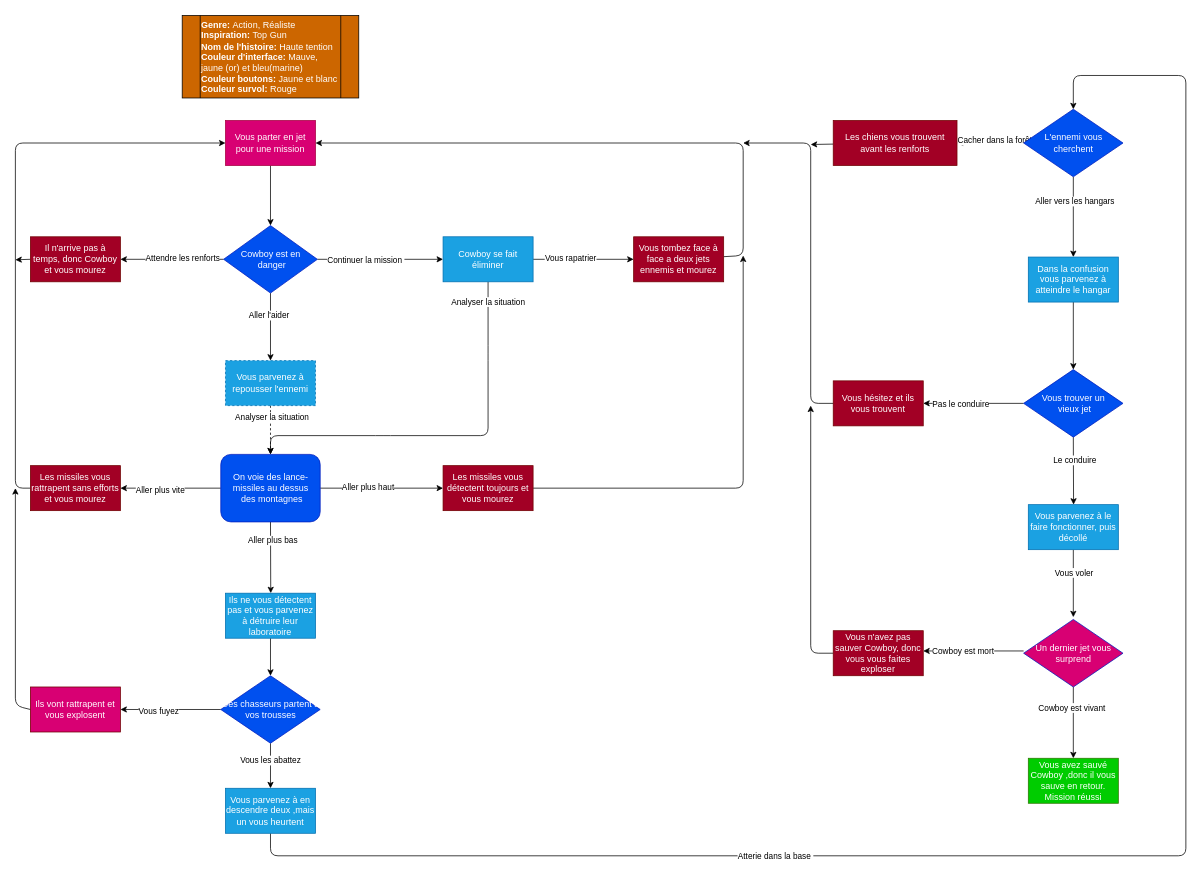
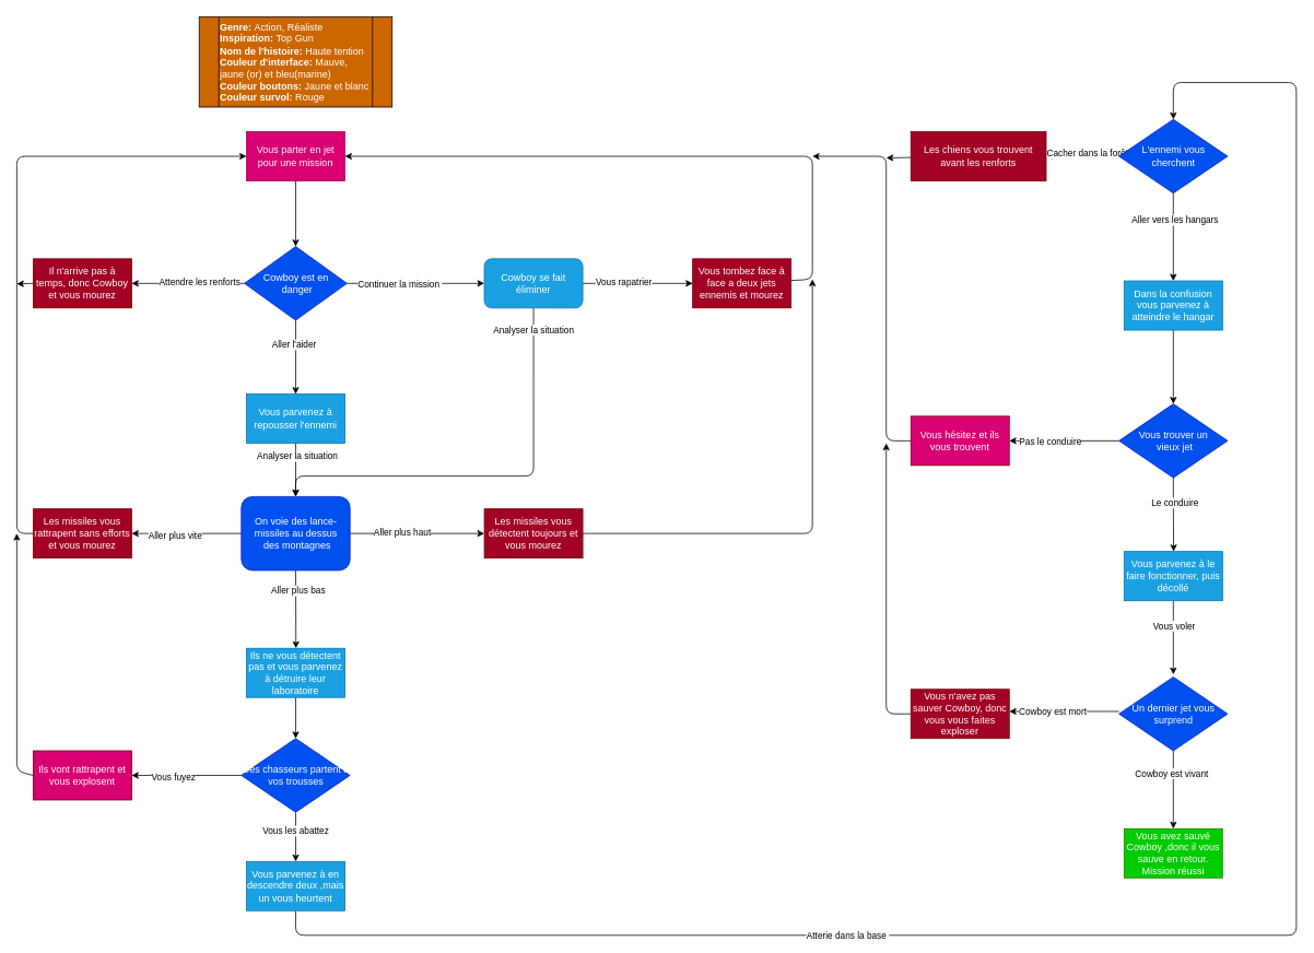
  <mxCell id="0" />
  <mxCell id="1" parent="0" />
  <mxCell id="2" style="edgeStyle=none;html=1;entryX=0.5;entryY=0;entryDx=0;entryDy=0;" parent="1" source="3" target="10" edge="1"><mxGeometry relative="1" as="geometry" /></mxCell>
  <mxCell id="3" value="Vous parter en jet pour une mission" style="whiteSpace=wrap;html=1;fillColor=#d80073;fontColor=#ffffff;strokeColor=#A50040;" parent="1" vertex="1"><mxGeometry x="300" y="160" width="120" height="60" as="geometry" /></mxCell>
  <mxCell id="4" style="edgeStyle=none;html=1;exitX=1;exitY=0.5;exitDx=0;exitDy=0;entryX=0;entryY=0.5;entryDx=0;entryDy=0;" parent="1" source="10" target="29" edge="1"><mxGeometry relative="1" as="geometry"><mxPoint x="570" y="390" as="targetPoint" /><Array as="points" /></mxGeometry></mxCell>
  <mxCell id="5" value="Continuer la mission&amp;nbsp;" style="edgeLabel;html=1;align=center;verticalAlign=middle;resizable=0;points=[];" parent="4" vertex="1" connectable="0"><mxGeometry x="-0.239" relative="1" as="geometry"><mxPoint as="offset" /></mxGeometry></mxCell>
  <mxCell id="6" style="edgeStyle=none;html=1;exitX=0;exitY=0.5;exitDx=0;exitDy=0;entryX=1;entryY=0.5;entryDx=0;entryDy=0;" parent="1" source="10" target="12" edge="1"><mxGeometry relative="1" as="geometry" /></mxCell>
  <mxCell id="7" value="Attendre les renforts" style="edgeLabel;html=1;align=center;verticalAlign=middle;resizable=0;points=[];" parent="6" vertex="1" connectable="0"><mxGeometry x="-0.204" y="-2" relative="1" as="geometry"><mxPoint as="offset" /></mxGeometry></mxCell>
  <mxCell id="8" style="edgeStyle=none;html=1;exitX=0.5;exitY=1;exitDx=0;exitDy=0;entryX=0.5;entryY=0;entryDx=0;entryDy=0;" parent="1" source="10" target="17" edge="1"><mxGeometry relative="1" as="geometry" /></mxCell>
  <mxCell id="9" value="Aller l'aider" style="edgeLabel;html=1;align=center;verticalAlign=middle;resizable=0;points=[];" parent="8" vertex="1" connectable="0"><mxGeometry x="-0.35" y="-3" relative="1" as="geometry"><mxPoint as="offset" /></mxGeometry></mxCell>
  <mxCell id="10" value="&lt;div&gt;&lt;span&gt;Cowboy est en&lt;/span&gt;&lt;/div&gt;&lt;div&gt;&lt;span&gt;&amp;nbsp;danger&lt;/span&gt;&lt;/div&gt;" style="rhombus;whiteSpace=wrap;html=1;align=center;fillColor=#0050ef;fontColor=#ffffff;strokeColor=#001DBC;" parent="1" vertex="1"><mxGeometry x="297.5" y="300" width="125" height="90" as="geometry" /></mxCell>
  <mxCell id="11" style="edgeStyle=none;html=1;exitX=0;exitY=0.5;exitDx=0;exitDy=0;" parent="1" source="12" edge="1"><mxGeometry relative="1" as="geometry"><mxPoint y="345.667" as="targetPoint" x="20" /></mxGeometry></mxCell>
  <mxCell id="12" value="Il n'arrive pas à temps, donc Cowboy et vous mourez" style="whiteSpace=wrap;html=1;fillColor=#a20025;fontColor=#ffffff;strokeColor=#6F0000;" parent="1" vertex="1"><mxGeometry x="40" y="315" width="120" height="60" as="geometry" /></mxCell>
- <mxCell id="13" style="edgeStyle=none;html=1;exitX=0.5;exitY=1;exitDx=0;exitDy=0;entryX=0.5;entryY=0;entryDx=0;entryDy=0;dashed=1;" parent="1" source="17" target="24" edge="1"><mxGeometry relative="1" as="geometry" /></mxCell>
+ <mxCell id="13" style="edgeStyle=none;html=1;exitX=0.5;exitY=1;exitDx=0;exitDy=0;entryX=0.5;entryY=0;entryDx=0;entryDy=0;" parent="1" source="17" target="24" edge="1"><mxGeometry relative="1" as="geometry" /></mxCell>
  <mxCell id="14" value="Analyser la situation" style="edgeLabel;html=1;align=center;verticalAlign=middle;resizable=0;points=[];" parent="13" vertex="1" connectable="0"><mxGeometry x="-0.552" y="1" relative="1" as="geometry"><mxPoint as="offset" /></mxGeometry></mxCell>
  <mxCell id="15" style="edgeStyle=none;html=1;exitX=1;exitY=0.5;exitDx=0;exitDy=0;" parent="1" source="29" target="26" edge="1"><mxGeometry relative="1" as="geometry" /></mxCell>
  <mxCell id="16" value="Vous rapatrier" style="edgeLabel;html=1;align=center;verticalAlign=middle;resizable=0;points=[];" parent="15" vertex="1" connectable="0"><mxGeometry x="-0.271" y="2" relative="1" as="geometry"><mxPoint as="offset" /></mxGeometry></mxCell>
- <mxCell id="17" value="Vous parvenez à repousser l'ennemi" style="whiteSpace=wrap;html=1;fillColor=#1ba1e2;fontColor=#ffffff;strokeColor=#006EAF;dashed=1;" parent="1" vertex="1"><mxGeometry x="300" y="480" width="120" height="60" as="geometry" /></mxCell>
+ <mxCell id="17" value="Vous parvenez à repousser l'ennemi" style="whiteSpace=wrap;html=1;fillColor=#1ba1e2;fontColor=#ffffff;strokeColor=#006EAF;" parent="1" vertex="1"><mxGeometry x="300" y="480" width="120" height="60" as="geometry" /></mxCell>
  <mxCell id="18" style="edgeStyle=none;html=1;exitX=0;exitY=0.5;exitDx=0;exitDy=0;entryX=1;entryY=0.5;entryDx=0;entryDy=0;" parent="1" source="24" target="31" edge="1"><mxGeometry relative="1" as="geometry" /></mxCell>
  <mxCell id="19" value="Aller plus vite" style="edgeLabel;html=1;align=center;verticalAlign=middle;resizable=0;points=[];" parent="18" vertex="1" connectable="0"><mxGeometry x="0.214" y="2" relative="1" as="geometry"><mxPoint as="offset" /></mxGeometry></mxCell>
  <mxCell id="20" style="edgeStyle=none;html=1;entryX=0;entryY=0.5;entryDx=0;entryDy=0;" parent="1" source="24" target="33" edge="1"><mxGeometry relative="1" as="geometry"><mxPoint x="540" y="650" as="targetPoint" /></mxGeometry></mxCell>
  <mxCell id="21" value="Aller plus haut" style="edgeLabel;html=1;align=center;verticalAlign=middle;resizable=0;points=[];" parent="20" vertex="1" connectable="0"><mxGeometry x="-0.233" y="2" relative="1" as="geometry"><mxPoint as="offset" /></mxGeometry></mxCell>
  <mxCell id="22" style="edgeStyle=none;html=1;exitX=0.5;exitY=1;exitDx=0;exitDy=0;" parent="1" source="24" edge="1"><mxGeometry relative="1" as="geometry"><mxPoint x="360.333" y="790" as="targetPoint" /></mxGeometry></mxCell>
  <mxCell id="23" value="Aller plus bas" style="edgeLabel;html=1;align=center;verticalAlign=middle;resizable=0;points=[];" parent="22" vertex="1" connectable="0"><mxGeometry x="-0.471" y="2" relative="1" as="geometry"><mxPoint as="offset" /></mxGeometry></mxCell>
  <mxCell id="24" value="On voie des lance-missiles au dessus&lt;br&gt;&amp;nbsp;des montagnes" style="whiteSpace=wrap;html=1;align=center;fillColor=#0050ef;fontColor=#ffffff;strokeColor=#001DBC;rounded=1;" parent="1" vertex="1"><mxGeometry x="293.75" y="605" width="132.5" height="90" as="geometry" /></mxCell>
  <mxCell id="25" style="edgeStyle=none;html=1;entryX=1;entryY=0.5;entryDx=0;entryDy=0;" parent="1" source="26" target="3" edge="1"><mxGeometry relative="1" as="geometry"><mxPoint x="990" y="345" as="targetPoint" /><Array as="points"><mxPoint x="990" y="340" /><mxPoint x="990" y="190" /></Array></mxGeometry></mxCell>
  <mxCell id="26" value="Vous tombez face à face a deux jets ennemis et mourez" style="whiteSpace=wrap;html=1;fillColor=#a20025;fontColor=#ffffff;strokeColor=#6F0000;" parent="1" vertex="1"><mxGeometry x="844" y="315" width="120" height="60" as="geometry" /></mxCell>
  <mxCell id="27" style="edgeStyle=none;html=1;entryX=0.5;entryY=0;entryDx=0;entryDy=0;" parent="1" source="29" target="24" edge="1"><mxGeometry relative="1" as="geometry"><Array as="points"><mxPoint x="650" y="470" /><mxPoint x="650" y="580" /><mxPoint x="510" y="580" /><mxPoint x="360" y="580" /></Array></mxGeometry></mxCell>
  <mxCell id="28" value="Analyser la situation" style="edgeLabel;html=1;align=center;verticalAlign=middle;resizable=0;points=[];" parent="27" vertex="1" connectable="0"><mxGeometry x="-0.899" y="-1" relative="1" as="geometry"><mxPoint as="offset" /></mxGeometry></mxCell>
- <mxCell id="29" value="Cowboy se fait éliminer" style="whiteSpace=wrap;html=1;fillColor=#1ba1e2;fontColor=#ffffff;strokeColor=#006EAF;" parent="1" vertex="1"><mxGeometry x="590" y="315" width="120" height="60" as="geometry" /></mxCell>
+ <mxCell id="29" value="Cowboy se fait éliminer" style="whiteSpace=wrap;html=1;fillColor=#1ba1e2;fontColor=#ffffff;strokeColor=#006EAF;rounded=1;" parent="1" vertex="1"><mxGeometry x="590" y="315" width="120" height="60" as="geometry" /></mxCell>
  <mxCell id="30" style="edgeStyle=none;html=1;exitX=0;exitY=0.5;exitDx=0;exitDy=0;entryX=0;entryY=0.5;entryDx=0;entryDy=0;" parent="1" source="31" target="3" edge="1"><mxGeometry relative="1" as="geometry"><Array as="points"><mxPoint y="650" x="20" /><mxPoint y="190" x="20" /></Array></mxGeometry></mxCell>
  <mxCell id="31" value="Les missiles vous rattrapent sans efforts et vous mourez" style="whiteSpace=wrap;html=1;fillColor=#a20025;fontColor=#ffffff;strokeColor=#6F0000;" parent="1" vertex="1"><mxGeometry x="40" y="620" width="120" height="60" as="geometry" /></mxCell>
  <mxCell id="32" style="edgeStyle=none;html=1;exitX=1;exitY=0.5;exitDx=0;exitDy=0;" parent="1" source="33" edge="1"><mxGeometry relative="1" as="geometry"><mxPoint x="990" y="340" as="targetPoint" /><Array as="points"><mxPoint x="990" y="650" /></Array></mxGeometry></mxCell>
  <mxCell id="33" value="Les missiles vous détectent toujours et vous mourez" style="whiteSpace=wrap;html=1;fillColor=#a20025;fontColor=#ffffff;strokeColor=#6F0000;" parent="1" vertex="1"><mxGeometry x="590" y="620" width="120" height="60" as="geometry" /></mxCell>
  <mxCell id="34" style="edgeStyle=none;html=1;" parent="1" source="35" edge="1"><mxGeometry relative="1" as="geometry"><mxPoint x="360" y="900" as="targetPoint" /></mxGeometry></mxCell>
  <mxCell id="35" value="Ils ne vous détectent pas et vous parvenez à détruire leur laboratoire" style="whiteSpace=wrap;html=1;fillColor=#1ba1e2;fontColor=#ffffff;strokeColor=#006EAF;" parent="1" vertex="1"><mxGeometry x="300" y="790" width="120" height="60" as="geometry" /></mxCell>
  <mxCell id="36" style="edgeStyle=none;html=1;entryX=0.5;entryY=0;entryDx=0;entryDy=0;" parent="1" source="40" target="45" edge="1"><mxGeometry relative="1" as="geometry"><mxPoint x="510" y="945" as="targetPoint" /></mxGeometry></mxCell>
  <mxCell id="37" value="Vous les abattez" style="edgeLabel;html=1;align=center;verticalAlign=middle;resizable=0;points=[];" parent="36" vertex="1" connectable="0"><mxGeometry x="-0.259" y="-2" relative="1" as="geometry"><mxPoint x="1" as="offset" /></mxGeometry></mxCell>
  <mxCell id="38" style="edgeStyle=none;html=1;entryX=1;entryY=0.5;entryDx=0;entryDy=0;" parent="1" source="40" target="42" edge="1"><mxGeometry relative="1" as="geometry"><mxPoint x="210" y="945" as="targetPoint" /></mxGeometry></mxCell>
  <mxCell id="39" value="Vous fuyez" style="edgeLabel;html=1;align=center;verticalAlign=middle;resizable=0;points=[];" parent="38" vertex="1" connectable="0"><mxGeometry x="0.24" y="2" relative="1" as="geometry"><mxPoint as="offset" /></mxGeometry></mxCell>
  <mxCell id="40" value="Des chasseurs partent à vos trousses" style="rhombus;whiteSpace=wrap;html=1;align=center;fillColor=#0050ef;fontColor=#ffffff;strokeColor=#001DBC;" parent="1" vertex="1"><mxGeometry x="293.75" y="900" width="132.5" height="90" as="geometry" /></mxCell>
  <mxCell id="41" style="edgeStyle=none;html=1;exitX=0;exitY=0.5;exitDx=0;exitDy=0;" parent="1" source="42" edge="1"><mxGeometry relative="1" as="geometry"><mxPoint y="650" as="targetPoint" x="20" /><Array as="points"><mxPoint y="940" x="20" /></Array></mxGeometry></mxCell>
  <mxCell id="42" value="Ils vont rattrapent et vous explosent" style="whiteSpace=wrap;html=1;fillColor=#d80073;fontColor=#ffffff;strokeColor=#6F0000;" parent="1" vertex="1"><mxGeometry x="40" y="915" width="120" height="60" as="geometry" /></mxCell>
  <mxCell id="43" style="edgeStyle=none;html=1;exitX=0.5;exitY=1;exitDx=0;exitDy=0;entryX=0.5;entryY=0;entryDx=0;entryDy=0;" parent="1" source="45" target="50" edge="1"><mxGeometry relative="1" as="geometry"><mxPoint x="1430" y="100" as="targetPoint" /><Array as="points"><mxPoint x="360" y="1140" /><mxPoint x="1580" y="1140" /><mxPoint x="1580" y="100" /><mxPoint x="1430" y="100" /></Array></mxGeometry></mxCell>
  <mxCell id="44" value="Atterie dans la base&amp;nbsp;" style="edgeLabel;html=1;align=center;verticalAlign=middle;resizable=0;points=[];" parent="43" vertex="1" connectable="0"><mxGeometry x="-0.435" relative="1" as="geometry"><mxPoint as="offset" /></mxGeometry></mxCell>
  <mxCell id="45" value="Vous parvenez à en descendre deux ,mais un vous heurtent" style="whiteSpace=wrap;html=1;fillColor=#1ba1e2;fontColor=#ffffff;strokeColor=#006EAF;" parent="1" vertex="1"><mxGeometry x="300" y="1050" width="120" height="60" as="geometry" /></mxCell>
  <mxCell id="46" style="edgeStyle=none;html=1;exitX=0;exitY=0.5;exitDx=0;exitDy=0;entryX=1;entryY=0.5;entryDx=0;entryDy=0;" parent="1" source="50" target="52" edge="1"><mxGeometry relative="1" as="geometry" /></mxCell>
  <mxCell id="47" value="Cacher dans la forêts" style="edgeLabel;html=1;align=center;verticalAlign=middle;resizable=0;points=[];" parent="46" vertex="1" connectable="0"><mxGeometry x="-0.172" y="1" relative="1" as="geometry"><mxPoint x="1" y="-5" as="offset" /></mxGeometry></mxCell>
  <mxCell id="48" style="edgeStyle=none;html=1;exitX=0.5;exitY=1;exitDx=0;exitDy=0;entryX=0.5;entryY=0;entryDx=0;entryDy=0;" parent="1" source="50" target="54" edge="1"><mxGeometry relative="1" as="geometry" /></mxCell>
  <mxCell id="49" value="Aller vers les hangars" style="edgeLabel;html=1;align=center;verticalAlign=middle;resizable=0;points=[];" parent="48" vertex="1" connectable="0"><mxGeometry x="-0.393" y="1" relative="1" as="geometry"><mxPoint as="offset" /></mxGeometry></mxCell>
  <mxCell id="50" value="L'ennemi vous cherchent" style="rhombus;whiteSpace=wrap;html=1;align=center;fillColor=#0050ef;fontColor=#ffffff;strokeColor=#001DBC;" parent="1" vertex="1"><mxGeometry x="1363.75" y="145" width="132.5" height="90" as="geometry" /></mxCell>
  <mxCell id="51" style="edgeStyle=none;html=1;" parent="1" source="52" edge="1"><mxGeometry relative="1" as="geometry"><mxPoint x="1080" y="192" as="targetPoint" /></mxGeometry></mxCell>
  <mxCell id="52" value="Les chiens vous trouvent avant les renforts" style="whiteSpace=wrap;html=1;fillColor=#a20025;fontColor=#ffffff;strokeColor=#6F0000;" parent="1" vertex="1"><mxGeometry x="1110" y="160" width="165" height="60" as="geometry" /></mxCell>
  <mxCell id="53" style="edgeStyle=none;html=1;entryX=0.5;entryY=0;entryDx=0;entryDy=0;" parent="1" source="54" target="59" edge="1"><mxGeometry relative="1" as="geometry" /></mxCell>
  <mxCell id="54" value="Dans la confusion vous parvenez à atteindre le hangar" style="whiteSpace=wrap;html=1;fillColor=#1ba1e2;fontColor=#ffffff;strokeColor=#006EAF;" parent="1" vertex="1"><mxGeometry x="1370" y="342" width="120" height="60" as="geometry" /></mxCell>
  <mxCell id="55" style="edgeStyle=none;html=1;entryX=1;entryY=0.5;entryDx=0;entryDy=0;" parent="1" source="59" target="61" edge="1"><mxGeometry relative="1" as="geometry"><mxPoint x="1240" y="537" as="targetPoint" /><Array as="points"><mxPoint x="1300" y="537" /></Array></mxGeometry></mxCell>
  <mxCell id="56" value="Pas le conduire" style="edgeLabel;html=1;align=center;verticalAlign=middle;resizable=0;points=[];" parent="55" vertex="1" connectable="0"><mxGeometry x="0.267" relative="1" as="geometry"><mxPoint x="1" as="offset" /></mxGeometry></mxCell>
  <mxCell id="57" style="edgeStyle=none;html=1;exitX=0.5;exitY=1;exitDx=0;exitDy=0;" parent="1" source="59" edge="1"><mxGeometry relative="1" as="geometry"><mxPoint x="1430.333" y="672" as="targetPoint" /></mxGeometry></mxCell>
  <mxCell id="58" value="Le conduire" style="edgeLabel;html=1;align=center;verticalAlign=middle;resizable=0;points=[];" parent="57" vertex="1" connectable="0"><mxGeometry x="-0.336" y="1" relative="1" as="geometry"><mxPoint y="1" as="offset" /></mxGeometry></mxCell>
  <mxCell id="59" value="Vous trouver un&lt;br&gt;&amp;nbsp;vieux jet" style="rhombus;whiteSpace=wrap;html=1;align=center;fillColor=#0050ef;fontColor=#ffffff;strokeColor=#001DBC;" parent="1" vertex="1"><mxGeometry x="1363.75" y="492" width="132.5" height="90" as="geometry" /></mxCell>
  <mxCell id="60" style="edgeStyle=none;html=1;" parent="1" source="61" edge="1"><mxGeometry relative="1" as="geometry"><mxPoint x="990" y="190" as="targetPoint" /><Array as="points"><mxPoint x="1080" y="537" /><mxPoint x="1080" y="190" /></Array></mxGeometry></mxCell>
- <mxCell id="61" value="Vous hésitez et ils vous trouvent" style="whiteSpace=wrap;html=1;fillColor=#a20025;fontColor=#ffffff;strokeColor=#6F0000;" parent="1" vertex="1"><mxGeometry x="1110" y="507" width="120" height="60" as="geometry" /></mxCell>
+ <mxCell id="61" value="Vous hésitez et ils vous trouvent" style="whiteSpace=wrap;html=1;fillColor=#d80073;fontColor=#ffffff;strokeColor=#6F0000;" parent="1" vertex="1"><mxGeometry x="1110" y="507" width="120" height="60" as="geometry" /></mxCell>
  <mxCell id="62" style="edgeStyle=none;html=1;" parent="1" source="64" edge="1"><mxGeometry relative="1" as="geometry"><mxPoint x="1430" y="822" as="targetPoint" /></mxGeometry></mxCell>
  <mxCell id="63" value="Vous voler" style="edgeLabel;html=1;align=center;verticalAlign=middle;resizable=0;points=[];" parent="62" vertex="1" connectable="0"><mxGeometry x="-0.341" relative="1" as="geometry"><mxPoint as="offset" /></mxGeometry></mxCell>
  <mxCell id="64" value="Vous parvenez à le faire fonctionner, puis décollé" style="whiteSpace=wrap;html=1;fillColor=#1ba1e2;fontColor=#ffffff;strokeColor=#006EAF;" parent="1" vertex="1"><mxGeometry x="1370" y="672" width="120" height="60" as="geometry" /></mxCell>
  <mxCell id="65" style="edgeStyle=none;html=1;entryX=1;entryY=0.5;entryDx=0;entryDy=0;" parent="1" edge="1"><mxGeometry relative="1" as="geometry"><mxPoint x="1363.75" y="867" as="sourcePoint" /><mxPoint x="1230" y="867" as="targetPoint" /></mxGeometry></mxCell>
  <mxCell id="66" value="Cowboy est mort" style="edgeLabel;html=1;align=center;verticalAlign=middle;resizable=0;points=[];" parent="65" vertex="1" connectable="0"><mxGeometry x="0.227" relative="1" as="geometry"><mxPoint x="1" as="offset" /></mxGeometry></mxCell>
  <mxCell id="67" style="edgeStyle=none;html=1;entryX=0.5;entryY=0;entryDx=0;entryDy=0;" parent="1" source="69" edge="1" target="72"><mxGeometry relative="1" as="geometry"><mxPoint x="1420" y="1010" as="targetPoint" /></mxGeometry></mxCell>
  <mxCell id="68" value="Cowboy est vivant" style="edgeLabel;html=1;align=center;verticalAlign=middle;resizable=0;points=[];" parent="67" vertex="1" connectable="0"><mxGeometry x="-0.43" y="-3" relative="1" as="geometry"><mxPoint as="offset" /></mxGeometry></mxCell>
- <mxCell id="69" value="Un dernier jet vous surprend" style="rhombus;whiteSpace=wrap;html=1;align=center;fillColor=#d80073;fontColor=#ffffff;strokeColor=#001DBC;" parent="1" vertex="1"><mxGeometry x="1363.75" y="825" width="132.5" height="90" as="geometry" /></mxCell>
+ <mxCell id="69" value="Un dernier jet vous surprend" style="rhombus;whiteSpace=wrap;html=1;align=center;fillColor=#0050ef;fontColor=#ffffff;strokeColor=#001DBC;" parent="1" vertex="1"><mxGeometry x="1363.75" y="825" width="132.5" height="90" as="geometry" /></mxCell>
  <mxCell id="70" style="edgeStyle=none;html=1;exitX=0;exitY=0.5;exitDx=0;exitDy=0;" parent="1" source="71" edge="1"><mxGeometry relative="1" as="geometry"><mxPoint x="1080" y="540" as="targetPoint" /><mxPoint x="1110" y="863.25" as="sourcePoint" /><Array as="points"><mxPoint x="1080" y="870" /></Array></mxGeometry></mxCell>
  <mxCell id="71" value="Vous n'avez pas sauver Cowboy, donc vous vous faites exploser" style="whiteSpace=wrap;html=1;fillColor=#a20025;fontColor=#ffffff;strokeColor=#6F0000;" parent="1" vertex="1"><mxGeometry x="1110" y="840" width="120" height="60" as="geometry" /></mxCell>
  <mxCell id="72" value="Vous avez sauvé Cowboy ,donc il vous sauve en retour.&lt;br&gt;Mission réussi" style="whiteSpace=wrap;html=1;fillColor=#00CC00;fontColor=#ffffff;strokeColor=#2D7600;" parent="1" vertex="1"><mxGeometry x="1370" y="1010" width="120" height="60" as="geometry" /></mxCell>
  <mxCell id="73" value="" style="shape=process;whiteSpace=wrap;html=1;backgroundOutline=1;fillColor=#CC6600;" parent="1" vertex="1"><mxGeometry x="242.33" width="235.33" height="110" as="geometry" y="20" /></mxCell>
  <mxCell id="74" value="&lt;div&gt;&lt;b&gt;Genre: &lt;/b&gt;&lt;span&gt;Action, Réaliste&lt;/span&gt;&lt;/div&gt;&lt;div&gt;&lt;b&gt;Inspiration: &lt;/b&gt;Top Gun&lt;/div&gt;&lt;div&gt;&lt;b&gt;Nom de l'histoire:&lt;/b&gt;&amp;nbsp;Haute tention&lt;/div&gt;&lt;div&gt;&lt;b&gt;Couleur d'interface: &lt;/b&gt;Mauve, jaune (or) et bleu(marine)&lt;/div&gt;&lt;b&gt;&lt;div&gt;&lt;b&gt;Couleur boutons: &lt;/b&gt;&lt;span style=&quot;font-weight: normal&quot;&gt;Jaune et blanc&lt;/span&gt;&lt;/div&gt;&lt;/b&gt;&lt;b&gt;&lt;div&gt;&lt;b&gt;Couleur survol: &lt;/b&gt;&lt;span style=&quot;font-weight: normal&quot;&gt;Rouge&lt;/span&gt;&lt;/div&gt;&lt;/b&gt;&lt;div&gt;&lt;br&gt;&lt;/div&gt;&lt;div&gt;&lt;br&gt;&lt;/div&gt;" style="text;html=1;strokeColor=none;fillColor=none;align=left;verticalAlign=middle;whiteSpace=wrap;rounded=0;fontFamily=Helvetica;fontSize=12;fontColor=#ffffff;" parent="1" vertex="1"><mxGeometry x="265.67" y="60" width="188.66" height="60" as="geometry" /></mxCell>
